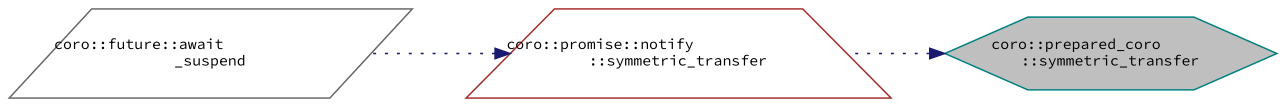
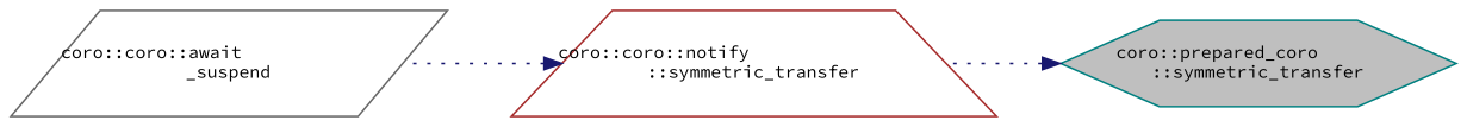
  digraph {
    fontname="Source Code Pro"
    rankdir=RL
    node [fillcolor=white fontname="Source Code Pro" fontsize=10 style=filled]
    edge [color=midnightblue dir=back fontname="Source Code Pro" fontsize=10 labelfontname=Helvetica labelfontsize=10 style=dotted]
    n1 [color=teal fillcolor=grey75 fontcolor=black height=0.2 label="coro::prepared_coro\l::symmetric_transfer" shape=hexagon width=0.4]
-   n2 [color=brown height=0.2 label="coro::promise::notify\l::symmetric_transfer" shape=trapezium width=0.4]
-   n3 [color=gray40 height=0.2 label="coro::future::await\l_suspend" shape=parallelogram width=0.4]
+   n2 [color=brown height=0.2 label="coro::coro::notify\l::symmetric_transfer" shape=trapezium width=0.4]
+   n3 [color=gray40 height=0.2 label="coro::coro::await\l_suspend" shape=parallelogram width=0.4]
    n1 -> n2
    n2 -> n3
  }
